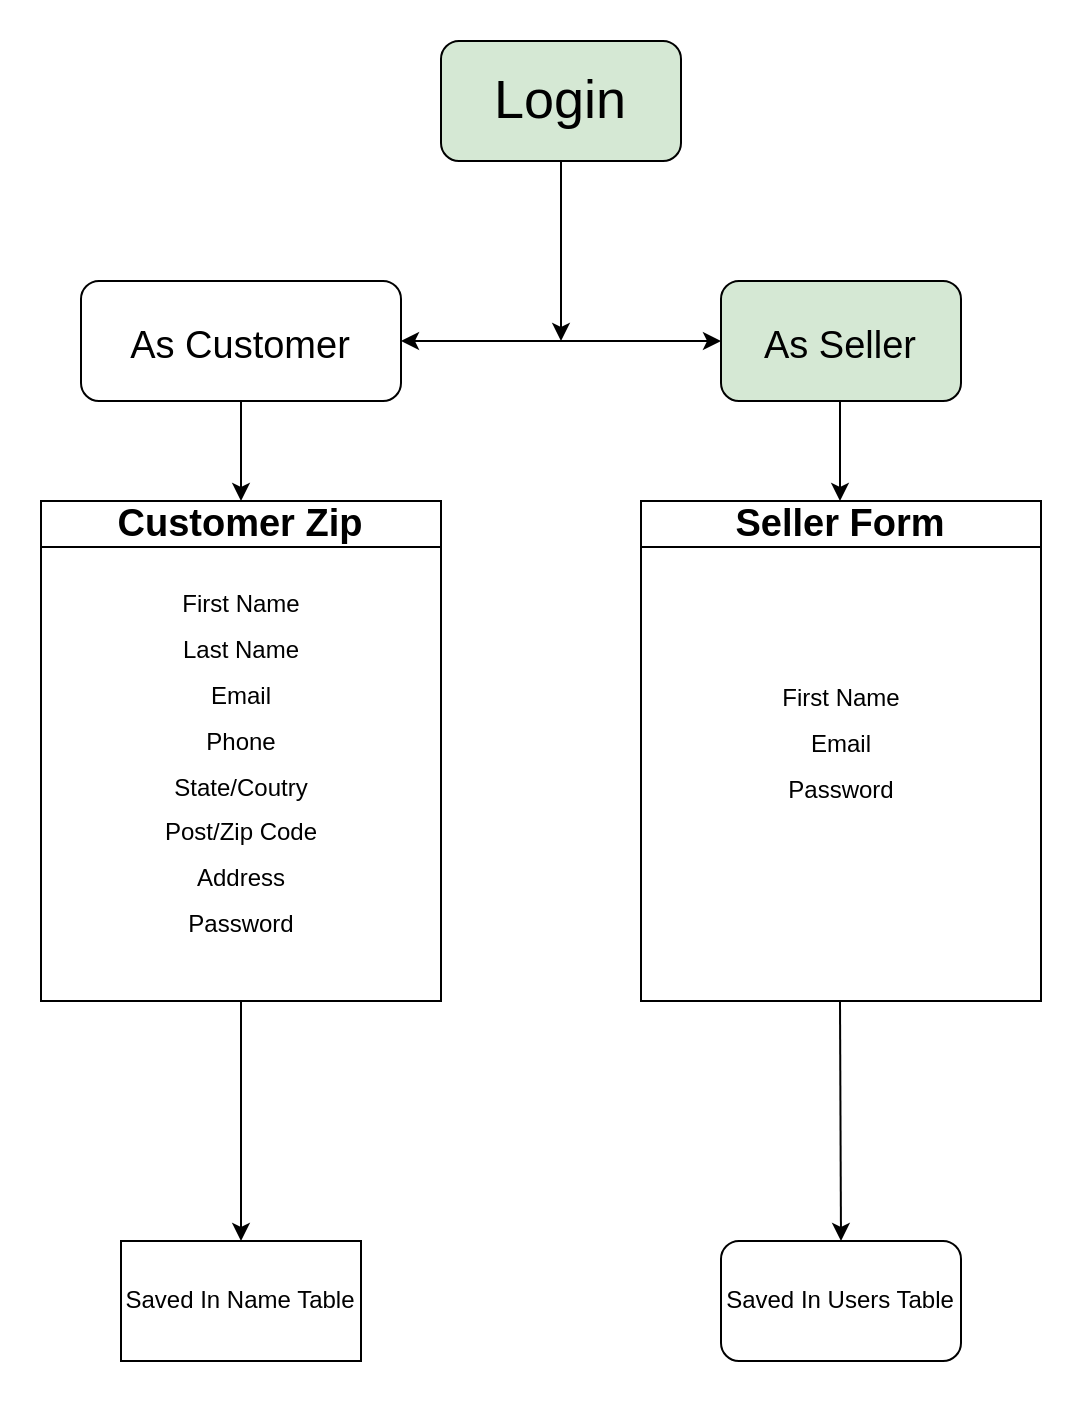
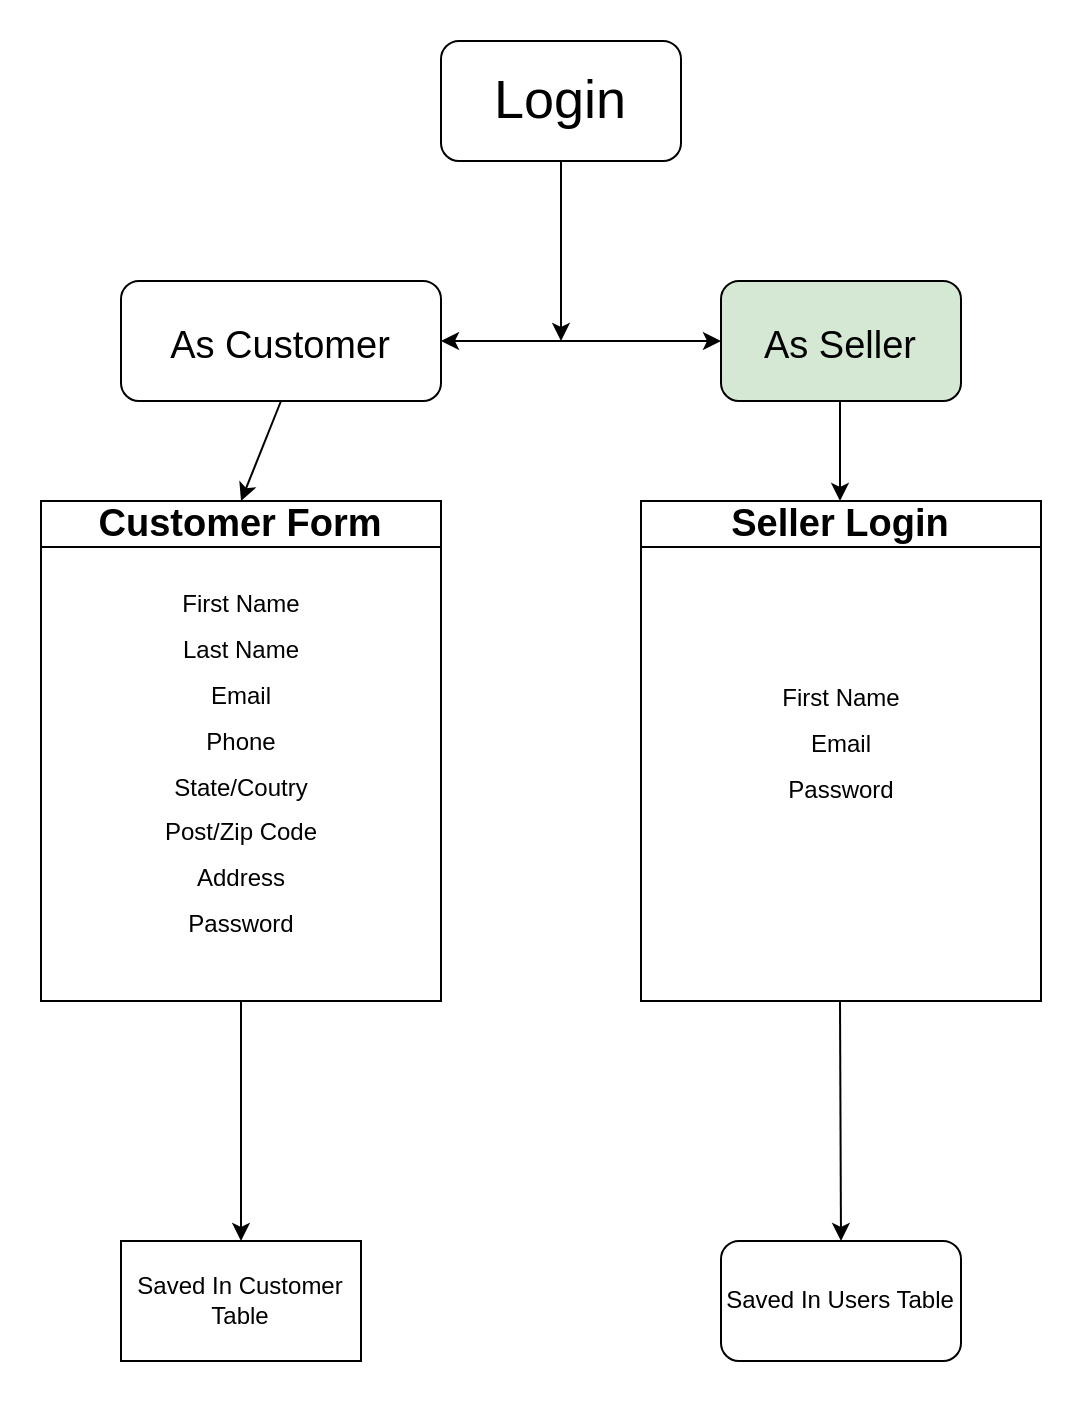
  <mxCell id="0" />
  <mxCell id="1" parent="0" />
- <mxCell id="2" value="&lt;font style=&quot;font-size: 27px;&quot;&gt;Login&lt;/font&gt;" style="rounded=1;whiteSpace=wrap;html=1;fillColor=#d5e8d4;" vertex="1" parent="1"><mxGeometry x="220" y="20" width="120" height="60" as="geometry" /></mxCell>
- <mxCell id="3" value="&lt;font style=&quot;font-size: 19px;&quot;&gt;As Customer&lt;/font&gt;" style="rounded=1;whiteSpace=wrap;html=1;fontSize=27;" vertex="1" parent="1"><mxGeometry x="40" y="140" width="160" height="60" as="geometry" /></mxCell>
+ <mxCell id="2" value="&lt;font style=&quot;font-size: 27px;&quot;&gt;Login&lt;/font&gt;" style="rounded=1;whiteSpace=wrap;html=1;" vertex="1" parent="1"><mxGeometry x="220" y="20" width="120" height="60" as="geometry" /></mxCell>
+ <mxCell id="3" value="&lt;font style=&quot;font-size: 19px;&quot;&gt;As Customer&lt;/font&gt;" style="rounded=1;whiteSpace=wrap;html=1;fontSize=27;" vertex="1" parent="1"><mxGeometry x="60" y="140" width="160" height="60" as="geometry" /></mxCell>
  <mxCell id="4" value="&lt;font style=&quot;font-size: 19px;&quot;&gt;As Seller&lt;/font&gt;" style="rounded=1;whiteSpace=wrap;html=1;fontSize=27;fillColor=#d5e8d4;" vertex="1" parent="1"><mxGeometry x="360" y="140" width="120" height="60" as="geometry" /></mxCell>
  <mxCell id="5" value="" style="endArrow=classic;html=1;rounded=0;fontSize=19;exitX=0.5;exitY=1;exitDx=0;exitDy=0;" edge="1" parent="1" source="2"><mxGeometry width="50" height="50" relative="1" as="geometry"><mxPoint x="260" y="290" as="sourcePoint" /><mxPoint x="280" y="170" as="targetPoint" /></mxGeometry></mxCell>
  <mxCell id="6" value="" style="endArrow=classic;startArrow=classic;html=1;rounded=0;fontSize=19;entryX=0;entryY=0.5;entryDx=0;entryDy=0;exitX=1;exitY=0.5;exitDx=0;exitDy=0;" edge="1" parent="1" source="3" target="4"><mxGeometry width="50" height="50" relative="1" as="geometry"><mxPoint x="260" y="290" as="sourcePoint" /><mxPoint x="310" y="240" as="targetPoint" /><Array as="points" /></mxGeometry></mxCell>
- <mxCell id="7" value="Customer Zip" style="swimlane;whiteSpace=wrap;html=1;fontSize=19;" vertex="1" parent="1"><mxGeometry x="20" y="250" width="200" height="250" as="geometry" /></mxCell>
+ <mxCell id="7" value="Customer Form" style="swimlane;whiteSpace=wrap;html=1;fontSize=19;" vertex="1" parent="1"><mxGeometry x="20" y="250" width="200" height="250" as="geometry" /></mxCell>
  <mxCell id="8" value="&lt;font style=&quot;font-size: 12px;&quot;&gt;First Name&lt;br&gt;Last Name&lt;br&gt;Email&lt;br&gt;Phone&lt;br&gt;State/Coutry&lt;br&gt;Post/Zip Code&lt;br&gt;Address&lt;br&gt;Password&lt;br&gt;&lt;/font&gt;" style="text;html=1;align=center;verticalAlign=middle;resizable=0;points=[];autosize=1;strokeColor=none;fillColor=none;fontSize=19;" vertex="1" parent="7"><mxGeometry x="50" y="30" width="100" height="200" as="geometry" /></mxCell>
  <mxCell id="9" value="" style="endArrow=classic;html=1;rounded=0;fontSize=19;exitX=0.5;exitY=1;exitDx=0;exitDy=0;" edge="1" parent="1" source="3"><mxGeometry width="50" height="50" relative="1" as="geometry"><mxPoint x="95" y="240" as="sourcePoint" /><mxPoint x="120" y="250" as="targetPoint" /></mxGeometry></mxCell>
  <mxCell id="10" value="" style="endArrow=classic;html=1;rounded=0;fontSize=19;exitX=0.5;exitY=1;exitDx=0;exitDy=0;" edge="1" parent="1"><mxGeometry width="50" height="50" relative="1" as="geometry"><mxPoint x="419.5" y="200" as="sourcePoint" /><mxPoint x="419.5" y="250" as="targetPoint" /></mxGeometry></mxCell>
- <mxCell id="11" value="Seller Form" style="swimlane;whiteSpace=wrap;html=1;fontSize=19;" vertex="1" parent="1"><mxGeometry x="320" y="250" width="200" height="250" as="geometry" /></mxCell>
+ <mxCell id="11" value="Seller Login" style="swimlane;whiteSpace=wrap;html=1;fontSize=19;" vertex="1" parent="1"><mxGeometry x="320" y="250" width="200" height="250" as="geometry" /></mxCell>
  <mxCell id="12" value="&lt;font style=&quot;font-size: 12px;&quot;&gt;First Name&lt;br&gt;Email&lt;br&gt;Password&lt;br&gt;&lt;/font&gt;" style="text;html=1;align=center;verticalAlign=middle;resizable=0;points=[];autosize=1;strokeColor=none;fillColor=none;fontSize=19;" vertex="1" parent="11"><mxGeometry x="60" y="80" width="80" height="80" as="geometry" /></mxCell>
  <mxCell id="13" value="" style="endArrow=classic;html=1;rounded=0;fontSize=12;exitX=0.5;exitY=1;exitDx=0;exitDy=0;entryX=0.5;entryY=0;entryDx=0;entryDy=0;" edge="1" parent="1" source="7" target="14"><mxGeometry width="50" height="50" relative="1" as="geometry"><mxPoint x="260" y="590" as="sourcePoint" /><mxPoint x="120" y="620" as="targetPoint" /></mxGeometry></mxCell>
- <mxCell id="14" value="Saved In Name Table" style="rounded=0;whiteSpace=wrap;html=1;fontSize=12;" vertex="1" parent="1"><mxGeometry x="60" y="620" width="120" height="60" as="geometry" /></mxCell>
+ <mxCell id="14" value="Saved In Customer Table" style="rounded=0;whiteSpace=wrap;html=1;fontSize=12;" vertex="1" parent="1"><mxGeometry x="60" y="620" width="120" height="60" as="geometry" /></mxCell>
  <mxCell id="15" value="Saved In Users Table" style="whiteSpace=wrap;html=1;fontSize=12;rounded=1;" vertex="1" parent="1"><mxGeometry x="360" y="620" width="120" height="60" as="geometry" /></mxCell>
  <mxCell id="16" value="" style="endArrow=classic;html=1;rounded=0;fontSize=12;exitX=0.5;exitY=1;exitDx=0;exitDy=0;entryX=0.5;entryY=0;entryDx=0;entryDy=0;" edge="1" parent="1" target="15"><mxGeometry width="50" height="50" relative="1" as="geometry"><mxPoint x="419.5" y="500" as="sourcePoint" /><mxPoint x="419.5" y="620" as="targetPoint" /></mxGeometry></mxCell>
